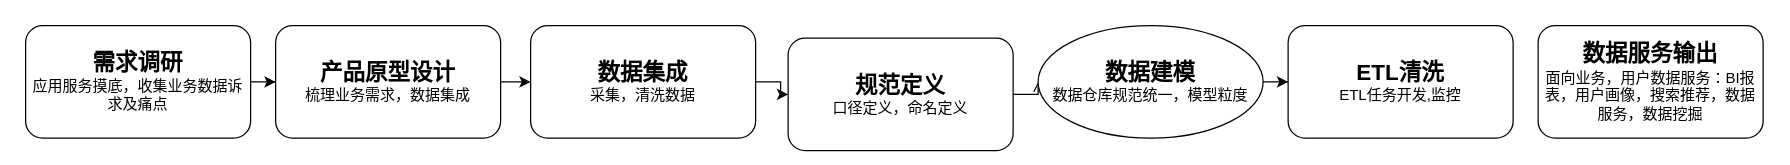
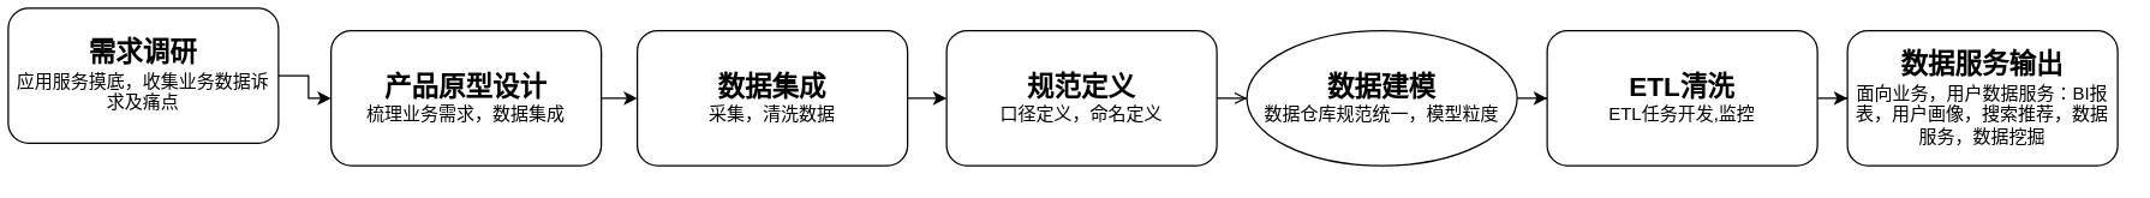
  <mxCell id="0" />
  <mxCell id="1" parent="0" />
  <mxCell id="2" value="" style="edgeStyle=orthogonalEdgeStyle;rounded=0;orthogonalLoop=1;jettySize=auto;html=1;" edge="1" parent="1" source="3" target="5"><mxGeometry relative="1" as="geometry" /></mxCell>
- <mxCell id="3" value="&lt;font style=&quot;&quot;&gt;&lt;span style=&quot;font-size: 18px;&quot;&gt;需求调研&lt;/span&gt;&lt;br&gt;&lt;span style=&quot;font-weight: normal;&quot;&gt;&lt;font style=&quot;font-size: 12px;&quot;&gt;应用服务摸底，收集业务数据诉求及痛点&lt;/font&gt;&lt;/span&gt;&lt;br&gt;&lt;/font&gt;" style="whiteSpace=wrap;html=1;rounded=1;fontStyle=1" vertex="1" parent="1"><mxGeometry x="20" y="20" width="180" height="90" as="geometry" /></mxCell>
+ <mxCell id="3" value="&lt;font style=&quot;&quot;&gt;&lt;span style=&quot;font-size: 18px;&quot;&gt;需求调研&lt;/span&gt;&lt;br&gt;&lt;span style=&quot;font-weight: normal;&quot;&gt;&lt;font style=&quot;font-size: 12px;&quot;&gt;应用服务摸底，收集业务数据诉求及痛点&lt;/font&gt;&lt;/span&gt;&lt;br&gt;&lt;/font&gt;" style="whiteSpace=wrap;html=1;rounded=1;fontStyle=1" vertex="1" parent="1"><mxGeometry x="5" y="5" width="180" height="90" as="geometry" /></mxCell>
  <mxCell id="4" value="" style="edgeStyle=orthogonalEdgeStyle;rounded=0;orthogonalLoop=1;jettySize=auto;html=1;" edge="1" parent="1" source="5" target="7"><mxGeometry relative="1" as="geometry" /></mxCell>
  <mxCell id="5" value="&lt;font style=&quot;font-size: 18px;&quot;&gt;产品原型设计&lt;/font&gt;&lt;br&gt;&lt;span style=&quot;font-weight: normal;&quot;&gt;梳理业务需求，数据集成&lt;/span&gt;" style="whiteSpace=wrap;html=1;rounded=1;fontStyle=1" vertex="1" parent="1"><mxGeometry x="220" y="20" width="180" height="90" as="geometry" /></mxCell>
  <mxCell id="6" value="" style="edgeStyle=orthogonalEdgeStyle;rounded=0;orthogonalLoop=1;jettySize=auto;html=1;" edge="1" parent="1" source="7" target="9"><mxGeometry relative="1" as="geometry" /></mxCell>
  <mxCell id="7" value="&lt;font style=&quot;font-size: 18px;&quot;&gt;数据集成&lt;/font&gt;&lt;br&gt;&lt;span style=&quot;font-weight: normal;&quot;&gt;采集，清洗数据&lt;/span&gt;" style="whiteSpace=wrap;html=1;rounded=1;fontStyle=1" vertex="1" parent="1"><mxGeometry x="424" y="20" width="180" height="90" as="geometry" /></mxCell>
  <mxCell id="8" value="" style="edgeStyle=orthogonalEdgeStyle;rounded=0;orthogonalLoop=1;jettySize=auto;html=1;endArrow=open;" edge="1" parent="1" source="9" target="11"><mxGeometry relative="1" as="geometry" /></mxCell>
- <mxCell id="9" value="&lt;font style=&quot;font-size: 18px;&quot;&gt;规范定义&lt;/font&gt;&lt;br&gt;&lt;span style=&quot;font-weight: normal;&quot;&gt;口径定义，命名定义&lt;/span&gt;" style="whiteSpace=wrap;html=1;rounded=1;fontStyle=1" vertex="1" parent="1"><mxGeometry x="630" y="30" width="180" height="90" as="geometry" /></mxCell>
+ <mxCell id="9" value="&lt;font style=&quot;font-size: 18px;&quot;&gt;规范定义&lt;/font&gt;&lt;br&gt;&lt;span style=&quot;font-weight: normal;&quot;&gt;口径定义，命名定义&lt;/span&gt;" style="whiteSpace=wrap;html=1;rounded=1;fontStyle=1" vertex="1" parent="1"><mxGeometry x="630" y="20" width="180" height="90" as="geometry" /></mxCell>
  <mxCell id="10" value="" style="edgeStyle=orthogonalEdgeStyle;rounded=0;orthogonalLoop=1;jettySize=auto;html=1;" edge="1" parent="1" source="11" target="13"><mxGeometry relative="1" as="geometry" /></mxCell>
  <mxCell id="11" value="&lt;font style=&quot;font-size: 18px;&quot;&gt;数据建模&lt;/font&gt;&lt;br&gt;&lt;span style=&quot;font-weight: normal;&quot;&gt;数据仓库规范统一，模型粒度&lt;/span&gt;" style="ellipse;whiteSpace=wrap;html=1;fontStyle=1;" vertex="1" parent="1"><mxGeometry x="830" y="20" width="180" height="90" as="geometry" /></mxCell>
+ <mxCell id="12" value="" style="edgeStyle=orthogonalEdgeStyle;rounded=0;orthogonalLoop=1;jettySize=auto;html=1;" edge="1" parent="1" source="13" target="14"><mxGeometry relative="1" as="geometry" /></mxCell>
  <mxCell id="13" value="&lt;font style=&quot;font-size: 18px;&quot;&gt;ETL清洗&lt;/font&gt;&lt;br&gt;&lt;span style=&quot;font-weight: normal;&quot;&gt;ETL任务开发,监控&lt;/span&gt;" style="whiteSpace=wrap;html=1;rounded=1;fontStyle=1" vertex="1" parent="1"><mxGeometry x="1030" y="20" width="180" height="90" as="geometry" /></mxCell>
  <mxCell id="14" value="&lt;font style=&quot;font-size: 18px;&quot;&gt;数据服务输出&lt;/font&gt;&lt;br&gt;&lt;span style=&quot;font-weight: normal;&quot;&gt;面向业务，用户数据服务：BI报表，用户画像，搜索推荐，数据服务，数据挖掘&lt;/span&gt;" style="whiteSpace=wrap;html=1;rounded=1;fontStyle=1" vertex="1" parent="1"><mxGeometry x="1230" y="20" width="180" height="90" as="geometry" /></mxCell>
